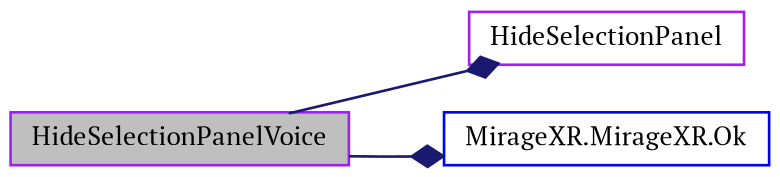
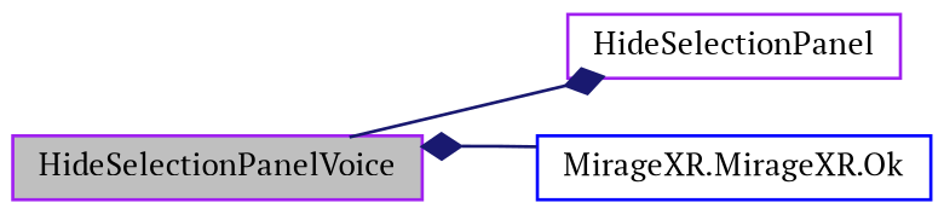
  digraph {
    fontname="PT Serif"
    rankdir=LR
    node [color=purple fillcolor=white fontname="PT Serif" fontsize=10 shape=record style=filled]
    edge [arrowhead=diamond color=midnightblue fontname="PT Serif" fontsize=10 labelfontname=Helvetica labelfontsize=10 style=solid]
    n1 [fillcolor=grey75 fontcolor=black height=0.2 label=HideSelectionPanelVoice width=0.4]
    n2 [height=0.2 label=HideSelectionPanel width=0.4]
    n3 [color=blue height=0.2 label="MirageXR.MirageXR.Ok" width=0.4]
    n1 -> n2
-   n1 -> n3
+   n3 -> n1
  }
